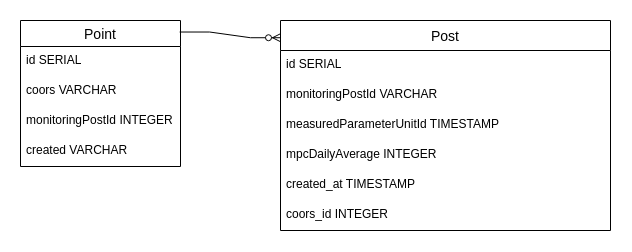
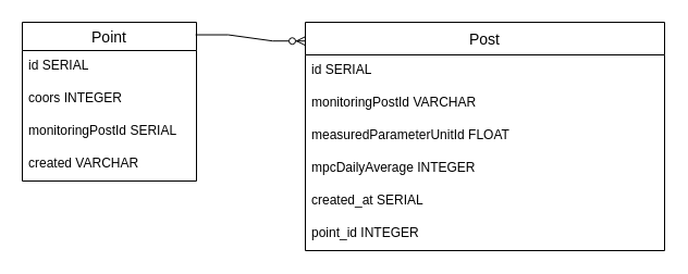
  <mxCell id="0" />
  <mxCell id="1" parent="0" />
  <mxCell id="2" value="Post" style="swimlane;fontStyle=0;childLayout=stackLayout;horizontal=1;startSize=30;horizontalStack=0;resizeParent=1;resizeParentMax=0;resizeLast=0;collapsible=1;marginBottom=0;align=center;fontSize=14;" vertex="1" parent="1"><mxGeometry x="280" y="20" width="330" height="210" as="geometry" /></mxCell>
  <mxCell id="3" value="id SERIAL" style="text;strokeColor=none;fillColor=none;spacingLeft=4;spacingRight=4;overflow=hidden;rotatable=0;points=[[0,0.5],[1,0.5]];portConstraint=eastwest;fontSize=12;whiteSpace=wrap;html=1;" vertex="1" parent="2"><mxGeometry y="30" width="330" height="30" as="geometry" /></mxCell>
  <mxCell id="4" value="monitoringPostId VARCHAR" style="text;strokeColor=none;fillColor=none;spacingLeft=4;spacingRight=4;overflow=hidden;rotatable=0;points=[[0,0.5],[1,0.5]];portConstraint=eastwest;fontSize=12;whiteSpace=wrap;html=1;" vertex="1" parent="2"><mxGeometry y="60" width="330" height="30" as="geometry" /></mxCell>
- <mxCell id="5" value="measuredParameterUnitId TIMESTAMP" style="text;strokeColor=none;fillColor=none;spacingLeft=4;spacingRight=4;overflow=hidden;rotatable=0;points=[[0,0.5],[1,0.5]];portConstraint=eastwest;fontSize=12;whiteSpace=wrap;html=1;" vertex="1" parent="2"><mxGeometry y="90" width="330" height="30" as="geometry" /></mxCell>
+ <mxCell id="5" value="measuredParameterUnitId FLOAT" style="text;strokeColor=none;fillColor=none;spacingLeft=4;spacingRight=4;overflow=hidden;rotatable=0;points=[[0,0.5],[1,0.5]];portConstraint=eastwest;fontSize=12;whiteSpace=wrap;html=1;" vertex="1" parent="2"><mxGeometry y="90" width="330" height="30" as="geometry" /></mxCell>
  <mxCell id="6" value="mpcDailyAverage INTEGER" style="text;strokeColor=none;fillColor=none;spacingLeft=4;spacingRight=4;overflow=hidden;rotatable=0;points=[[0,0.5],[1,0.5]];portConstraint=eastwest;fontSize=12;whiteSpace=wrap;html=1;" vertex="1" parent="2"><mxGeometry y="120" width="330" height="30" as="geometry" /></mxCell>
- <mxCell id="7" value="created_at TIMESTAMP" style="text;strokeColor=none;fillColor=none;spacingLeft=4;spacingRight=4;overflow=hidden;rotatable=0;points=[[0,0.5],[1,0.5]];portConstraint=eastwest;fontSize=12;whiteSpace=wrap;html=1;" vertex="1" parent="2"><mxGeometry y="150" width="330" height="30" as="geometry" /></mxCell>
- <mxCell id="8" value="coors_id INTEGER" style="text;strokeColor=none;fillColor=none;spacingLeft=4;spacingRight=4;overflow=hidden;rotatable=0;points=[[0,0.5],[1,0.5]];portConstraint=eastwest;fontSize=12;whiteSpace=wrap;html=1;" vertex="1" parent="2"><mxGeometry y="180" width="330" height="30" as="geometry" /></mxCell>
+ <mxCell id="7" value="created_at SERIAL" style="text;strokeColor=none;fillColor=none;spacingLeft=4;spacingRight=4;overflow=hidden;rotatable=0;points=[[0,0.5],[1,0.5]];portConstraint=eastwest;fontSize=12;whiteSpace=wrap;html=1;" vertex="1" parent="2"><mxGeometry y="150" width="330" height="30" as="geometry" /></mxCell>
+ <mxCell id="8" value="point_id INTEGER" style="text;strokeColor=none;fillColor=none;spacingLeft=4;spacingRight=4;overflow=hidden;rotatable=0;points=[[0,0.5],[1,0.5]];portConstraint=eastwest;fontSize=12;whiteSpace=wrap;html=1;" vertex="1" parent="2"><mxGeometry y="180" width="330" height="30" as="geometry" /></mxCell>
  <mxCell id="9" value="Point" style="swimlane;fontStyle=0;childLayout=stackLayout;horizontal=1;startSize=26;horizontalStack=0;resizeParent=1;resizeParentMax=0;resizeLast=0;collapsible=1;marginBottom=0;align=center;fontSize=14;" vertex="1" parent="1"><mxGeometry x="20" y="20" width="160" height="146" as="geometry" /></mxCell>
  <mxCell id="10" value="id SERIAL" style="text;strokeColor=none;fillColor=none;spacingLeft=4;spacingRight=4;overflow=hidden;rotatable=0;points=[[0,0.5],[1,0.5]];portConstraint=eastwest;fontSize=12;whiteSpace=wrap;html=1;" vertex="1" parent="9"><mxGeometry y="26" width="160" height="30" as="geometry" /></mxCell>
- <mxCell id="11" value="coors VARCHAR" style="text;strokeColor=none;fillColor=none;spacingLeft=4;spacingRight=4;overflow=hidden;rotatable=0;points=[[0,0.5],[1,0.5]];portConstraint=eastwest;fontSize=12;whiteSpace=wrap;html=1;" vertex="1" parent="9"><mxGeometry y="56" width="160" height="30" as="geometry" /></mxCell>
- <mxCell id="12" value="monitoringPostId INTEGER" style="text;strokeColor=none;fillColor=none;spacingLeft=4;spacingRight=4;overflow=hidden;rotatable=0;points=[[0,0.5],[1,0.5]];portConstraint=eastwest;fontSize=12;whiteSpace=wrap;html=1;" vertex="1" parent="9"><mxGeometry y="86" width="160" height="30" as="geometry" /></mxCell>
+ <mxCell id="11" value="coors INTEGER" style="text;strokeColor=none;fillColor=none;spacingLeft=4;spacingRight=4;overflow=hidden;rotatable=0;points=[[0,0.5],[1,0.5]];portConstraint=eastwest;fontSize=12;whiteSpace=wrap;html=1;" vertex="1" parent="9"><mxGeometry y="56" width="160" height="30" as="geometry" /></mxCell>
+ <mxCell id="12" value="monitoringPostId SERIAL" style="text;strokeColor=none;fillColor=none;spacingLeft=4;spacingRight=4;overflow=hidden;rotatable=0;points=[[0,0.5],[1,0.5]];portConstraint=eastwest;fontSize=12;whiteSpace=wrap;html=1;" vertex="1" parent="9"><mxGeometry y="86" width="160" height="30" as="geometry" /></mxCell>
  <mxCell id="13" value="created VARCHAR" style="text;strokeColor=none;fillColor=none;spacingLeft=4;spacingRight=4;overflow=hidden;rotatable=0;points=[[0,0.5],[1,0.5]];portConstraint=eastwest;fontSize=12;whiteSpace=wrap;html=1;" vertex="1" parent="9"><mxGeometry y="116" width="160" height="30" as="geometry" /></mxCell>
  <mxCell id="14" value="" style="edgeStyle=entityRelationEdgeStyle;fontSize=12;html=1;endArrow=ERzeroToMany;endFill=1;rounded=0;exitX=1.005;exitY=0.079;exitDx=0;exitDy=0;exitPerimeter=0;entryX=0.005;entryY=0.082;entryDx=0;entryDy=0;entryPerimeter=0;" edge="1" parent="1"><mxGeometry width="100" height="100" relative="1" as="geometry"><mxPoint x="179.15" y="31.534" as="sourcePoint" /><mxPoint x="280" y="37.22" as="targetPoint" /></mxGeometry></mxCell>
